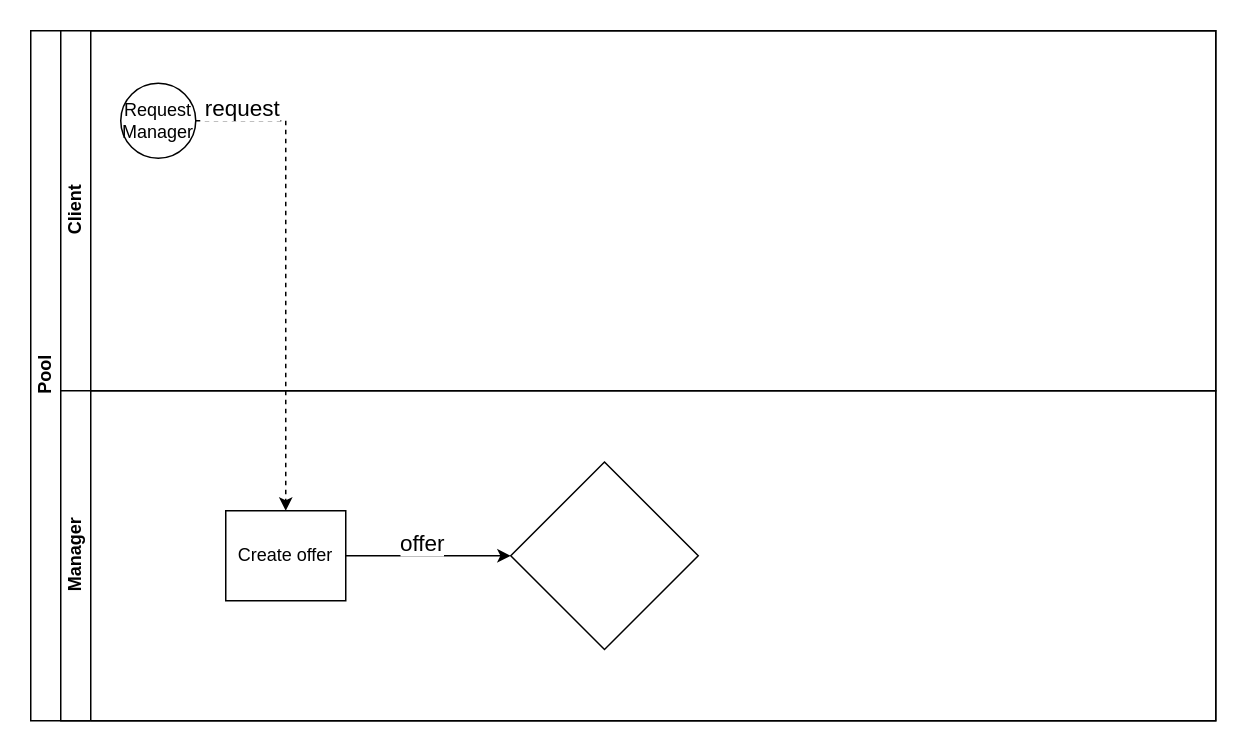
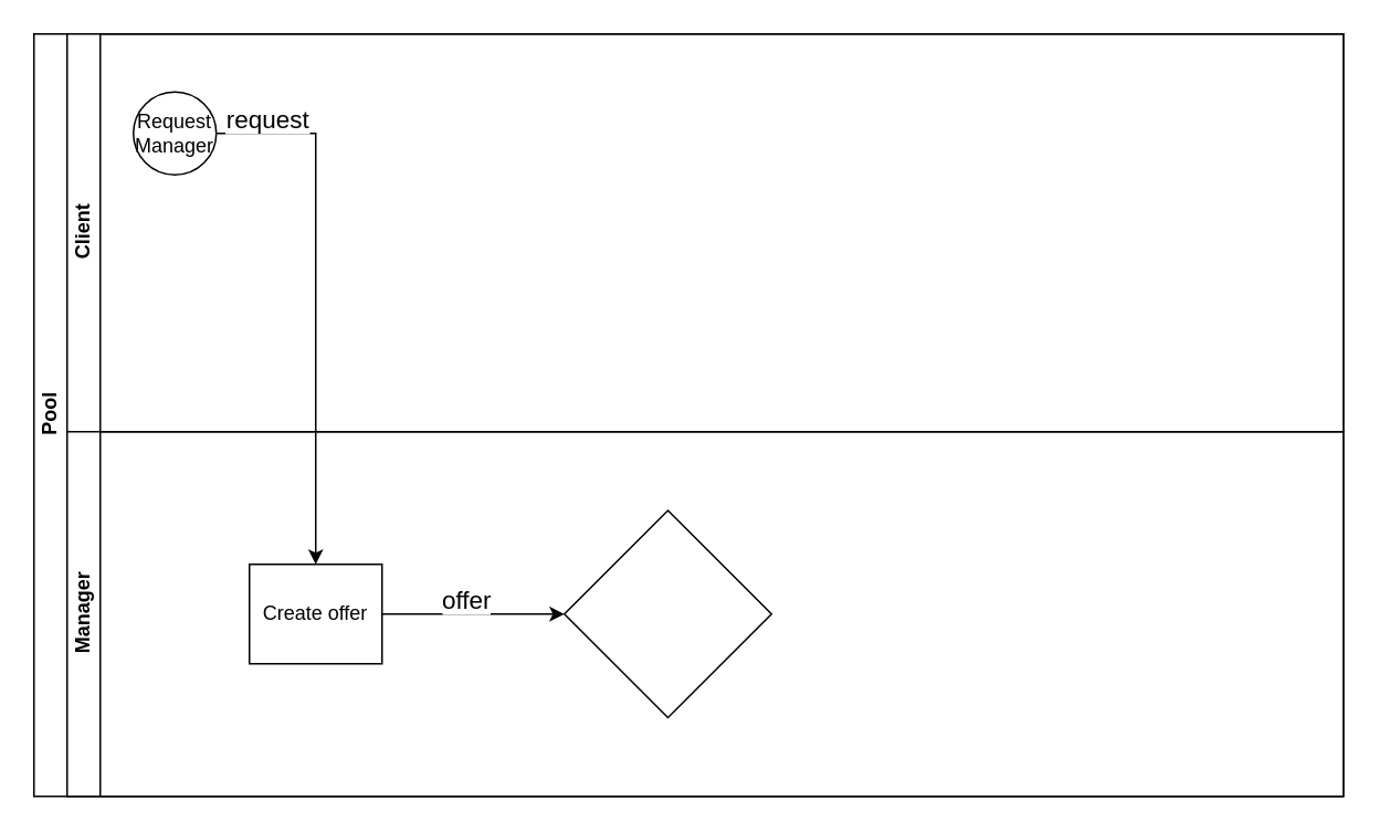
  <mxCell id="0" />
  <mxCell id="1" parent="0" />
  <mxCell id="2" value="Pool" style="swimlane;html=1;childLayout=stackLayout;resizeParent=1;resizeParentMax=0;horizontal=0;startSize=20;horizontalStack=0;" parent="1" vertex="1"><mxGeometry x="20" y="20" width="790" height="460" as="geometry" /></mxCell>
  <mxCell id="3" value="Client" style="swimlane;html=1;startSize=20;horizontal=0;" parent="2" vertex="1"><mxGeometry x="20" width="770" height="240" as="geometry" /></mxCell>
  <mxCell id="4" value="&lt;div&gt;Request&lt;/div&gt;&lt;div&gt;Manager&lt;br&gt;&lt;/div&gt;" style="ellipse;whiteSpace=wrap;html=1;" parent="3" vertex="1"><mxGeometry x="40" y="35" width="50" height="50" as="geometry" /></mxCell>
- <mxCell id="5" value="" style="edgeStyle=orthogonalEdgeStyle;rounded=0;orthogonalLoop=1;jettySize=auto;html=1;dashed=1;" parent="3" source="4" target="10" edge="1"><mxGeometry relative="1" as="geometry"><Array as="points"><mxPoint x="150" y="60" /></Array></mxGeometry></mxCell>
+ <mxCell id="5" value="" style="edgeStyle=orthogonalEdgeStyle;rounded=0;orthogonalLoop=1;jettySize=auto;html=1;" parent="3" source="4" target="10" edge="1"><mxGeometry relative="1" as="geometry"><Array as="points"><mxPoint x="150" y="60" /></Array></mxGeometry></mxCell>
  <mxCell id="6" value="request" style="edgeLabel;html=1;align=center;verticalAlign=middle;resizable=0;points=[];fontSize=15;rotation=0;" vertex="1" connectable="0" parent="3"><mxGeometry x="120" y="50" as="geometry" /></mxCell>
  <mxCell id="7" value="&lt;div&gt;Manager&lt;/div&gt;" style="swimlane;html=1;startSize=20;horizontal=0;" parent="2" vertex="1"><mxGeometry x="20" y="240" width="770" height="220" as="geometry" /></mxCell>
  <mxCell id="8" style="edgeStyle=orthogonalEdgeStyle;rounded=0;orthogonalLoop=1;jettySize=auto;html=1;entryX=0;entryY=0.5;entryDx=0;entryDy=0;" edge="1" parent="7" source="10" target="11"><mxGeometry relative="1" as="geometry" /></mxCell>
  <mxCell id="9" value="&lt;font style=&quot;font-size: 15px;&quot;&gt;offer&lt;/font&gt;" style="edgeLabel;html=1;align=center;verticalAlign=middle;resizable=0;points=[];" vertex="1" connectable="0" parent="8"><mxGeometry x="-0.45" y="1" relative="1" as="geometry"><mxPoint x="20" y="-9" as="offset" /></mxGeometry></mxCell>
  <mxCell id="10" value="Create offer" style="rounded=0;whiteSpace=wrap;html=1;fontFamily=Helvetica;fontSize=12;fontColor=#000000;align=center;" parent="7" vertex="1"><mxGeometry x="110" y="80" width="80" height="60" as="geometry" /></mxCell>
  <mxCell id="11" value="" style="rhombus;whiteSpace=wrap;html=1;" vertex="1" parent="7"><mxGeometry x="300" y="47.5" width="125" height="125" as="geometry" /></mxCell>
